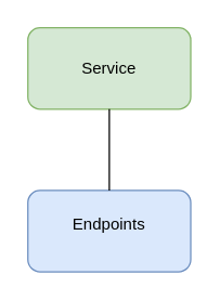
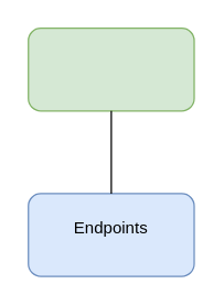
  <mxCell id="0" />
  <mxCell id="1" parent="0" />
  <mxCell id="2" value="" style="rounded=1;whiteSpace=wrap;html=1;fillColor=#dae8fc;strokeColor=#6c8ebf;" vertex="1" parent="1"><mxGeometry x="20" y="140" width="120" height="60" as="geometry" /></mxCell>
  <mxCell id="3" value="" style="rounded=1;whiteSpace=wrap;html=1;fillColor=#d5e8d4;strokeColor=#82b366;" vertex="1" parent="1"><mxGeometry x="20" y="20" width="120" height="60" as="geometry" /></mxCell>
- <mxCell id="4" value="Service" style="text;html=1;align=center;verticalAlign=middle;whiteSpace=wrap;rounded=0;" vertex="1" parent="1"><mxGeometry x="50" y="35" width="60" height="30" as="geometry" /></mxCell>
  <mxCell id="5" value="Endpoints" style="text;html=1;align=center;verticalAlign=middle;whiteSpace=wrap;rounded=0;" vertex="1" parent="1"><mxGeometry x="50" y="150" width="60" height="30" as="geometry" /></mxCell>
  <mxCell id="6" value="" style="endArrow=none;html=1;rounded=0;entryX=0.5;entryY=1;entryDx=0;entryDy=0;" edge="1" parent="1" target="3"><mxGeometry width="50" height="50" relative="1" as="geometry"><mxPoint x="80" y="140" as="sourcePoint" /><mxPoint x="120" y="210" as="targetPoint" /></mxGeometry></mxCell>
